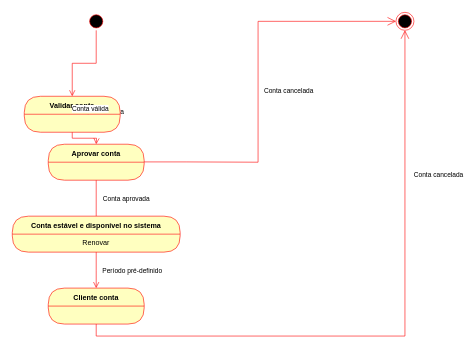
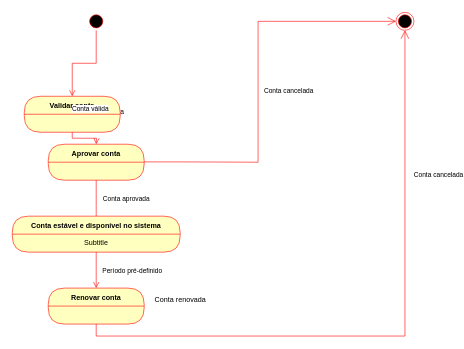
  <mxCell id="0" />
  <mxCell id="1" parent="0" />
  <mxCell id="2" value="" style="ellipse;html=1;shape=startState;fillColor=#000000;strokeColor=#ff0000;" vertex="1" parent="1"><mxGeometry x="145" y="20" width="30" height="30" as="geometry" /></mxCell>
  <mxCell id="3" value="Cliente solicita criação da conta" style="edgeStyle=orthogonalEdgeStyle;html=1;verticalAlign=bottom;endArrow=open;endSize=8;strokeColor=#ff0000;rounded=0;entryX=0.5;entryY=0;entryDx=0;entryDy=0;" edge="1" source="2" parent="1" target="4"><mxGeometry x="0.143" y="90" relative="1" as="geometry"><mxPoint x="135" y="120" as="targetPoint" /><mxPoint as="offset" /></mxGeometry></mxCell>
  <mxCell id="4" value="Validar conta" style="swimlane;fontStyle=1;align=center;verticalAlign=middle;childLayout=stackLayout;horizontal=1;startSize=30;horizontalStack=0;resizeParent=0;resizeLast=1;container=0;fontColor=#000000;collapsible=0;rounded=1;arcSize=30;strokeColor=#ff0000;fillColor=#ffffc0;swimlaneFillColor=#ffffc0;dropTarget=0;" vertex="1" parent="1"><mxGeometry x="40" y="160" width="160" height="60" as="geometry" /></mxCell>
  <mxCell id="5" value="Conta válida" style="edgeStyle=orthogonalEdgeStyle;html=1;verticalAlign=bottom;endArrow=open;endSize=8;strokeColor=#ff0000;rounded=0;" edge="1" source="4" parent="1"><mxGeometry x="0.333" y="40" relative="1" as="geometry"><mxPoint x="160" y="240" as="targetPoint" /><mxPoint as="offset" /></mxGeometry></mxCell>
  <mxCell id="6" value="Aprovar conta" style="swimlane;fontStyle=1;align=center;verticalAlign=middle;childLayout=stackLayout;horizontal=1;startSize=30;horizontalStack=0;resizeParent=0;resizeLast=1;container=0;fontColor=#000000;collapsible=0;rounded=1;arcSize=30;strokeColor=#ff0000;fillColor=#ffffc0;swimlaneFillColor=#ffffc0;dropTarget=0;" vertex="1" parent="1"><mxGeometry x="80" y="240" width="160" height="60" as="geometry" /></mxCell>
  <mxCell id="7" value="Conta aprovada" style="edgeStyle=orthogonalEdgeStyle;html=1;verticalAlign=bottom;endArrow=none;endSize=8;strokeColor=#ff0000;rounded=0;entryX=0.5;entryY=0;entryDx=0;entryDy=0;" edge="1" source="6" parent="1" target="8"><mxGeometry x="0.333" y="50" relative="1" as="geometry"><mxPoint x="100" y="360" as="targetPoint" /><mxPoint as="offset" /></mxGeometry></mxCell>
  <mxCell id="8" value="Conta estável e disponível no sistema" style="swimlane;fontStyle=1;align=center;verticalAlign=middle;childLayout=stackLayout;horizontal=1;startSize=30;horizontalStack=0;resizeParent=0;resizeLast=1;container=0;fontColor=#000000;collapsible=0;rounded=1;arcSize=30;strokeColor=#ff0000;fillColor=#ffffc0;swimlaneFillColor=#ffffc0;dropTarget=0;" vertex="1" parent="1"><mxGeometry x="20" y="360" width="280" height="60" as="geometry" /></mxCell>
- <mxCell id="9" value="Renovar" style="text;html=1;strokeColor=none;fillColor=none;align=center;verticalAlign=middle;spacingLeft=4;spacingRight=4;whiteSpace=wrap;overflow=hidden;rotatable=0;fontColor=#000000;" vertex="1" parent="8"><mxGeometry y="30" width="280" height="30" as="geometry" /></mxCell>
+ <mxCell id="9" value="Subtitle" style="text;html=1;strokeColor=none;fillColor=none;align=center;verticalAlign=middle;spacingLeft=4;spacingRight=4;whiteSpace=wrap;overflow=hidden;rotatable=0;fontColor=#000000;" vertex="1" parent="8"><mxGeometry y="30" width="280" height="30" as="geometry" /></mxCell>
  <mxCell id="10" value="Período pré-definido" style="edgeStyle=orthogonalEdgeStyle;html=1;verticalAlign=bottom;endArrow=open;endSize=8;strokeColor=#ff0000;rounded=0;" edge="1" source="8" parent="1"><mxGeometry x="0.333" y="60" relative="1" as="geometry"><mxPoint x="160" y="480" as="targetPoint" /><mxPoint as="offset" /></mxGeometry></mxCell>
- <mxCell id="11" value="Cliente conta" style="swimlane;fontStyle=1;align=center;verticalAlign=middle;childLayout=stackLayout;horizontal=1;startSize=30;horizontalStack=0;resizeParent=0;resizeLast=1;container=0;fontColor=#000000;collapsible=0;rounded=1;arcSize=30;strokeColor=#ff0000;fillColor=#ffffc0;swimlaneFillColor=#ffffc0;dropTarget=0;" vertex="1" parent="1"><mxGeometry x="80" y="480" width="160" height="60" as="geometry" /></mxCell>
+ <mxCell id="11" value="Renovar conta" style="swimlane;fontStyle=1;align=center;verticalAlign=middle;childLayout=stackLayout;horizontal=1;startSize=30;horizontalStack=0;resizeParent=0;resizeLast=1;container=0;fontColor=#000000;collapsible=0;rounded=1;arcSize=30;strokeColor=#ff0000;fillColor=#ffffc0;swimlaneFillColor=#ffffc0;dropTarget=0;" vertex="1" parent="1"><mxGeometry x="80" y="480" width="160" height="60" as="geometry" /></mxCell>
  <mxCell id="12" value="" style="ellipse;html=1;shape=endState;fillColor=#000000;strokeColor=#ff0000;" vertex="1" parent="1"><mxGeometry x="660" y="20" width="30" height="30" as="geometry" /></mxCell>
  <mxCell id="13" value="" style="endArrow=open;endFill=1;endSize=12;html=1;rounded=0;entryX=0;entryY=0.5;entryDx=0;entryDy=0;strokeColor=#FF0000;" edge="1" parent="1" target="12"><mxGeometry width="160" relative="1" as="geometry"><mxPoint x="240" y="269.5" as="sourcePoint" /><mxPoint x="400" y="269.5" as="targetPoint" /><Array as="points"><mxPoint x="310" y="269.5" /><mxPoint x="430" y="270" /><mxPoint x="430" y="35" /></Array></mxGeometry></mxCell>
  <mxCell id="14" value="Conta cancelada" style="edgeLabel;html=1;align=center;verticalAlign=middle;resizable=0;points=[];" vertex="1" connectable="0" parent="13"><mxGeometry x="-0.19" y="1" relative="1" as="geometry"><mxPoint x="51" y="-45" as="offset" /></mxGeometry></mxCell>
+ <mxCell id="15" value="Conta renovada" style="text;html=1;align=center;verticalAlign=middle;resizable=0;points=[];autosize=1;strokeColor=none;fillColor=none;" vertex="1" parent="1"><mxGeometry x="250" y="490" width="100" height="20" as="geometry" /></mxCell>
  <mxCell id="16" value="" style="endArrow=open;endFill=1;endSize=12;html=1;rounded=0;strokeColor=#FF0000;entryX=0.5;entryY=1;entryDx=0;entryDy=0;exitX=0.5;exitY=1;exitDx=0;exitDy=0;" edge="1" parent="1" source="11" target="12"><mxGeometry width="160" relative="1" as="geometry"><mxPoint x="170" y="560" as="sourcePoint" /><mxPoint x="590" y="280" as="targetPoint" /><Array as="points"><mxPoint x="160" y="560" /><mxPoint x="675" y="560" /></Array></mxGeometry></mxCell>
  <mxCell id="17" value="Conta cancelada" style="edgeLabel;html=1;align=center;verticalAlign=middle;resizable=0;points=[];" vertex="1" connectable="0" parent="1"><mxGeometry x="730" y="290.001" as="geometry" /></mxCell>
